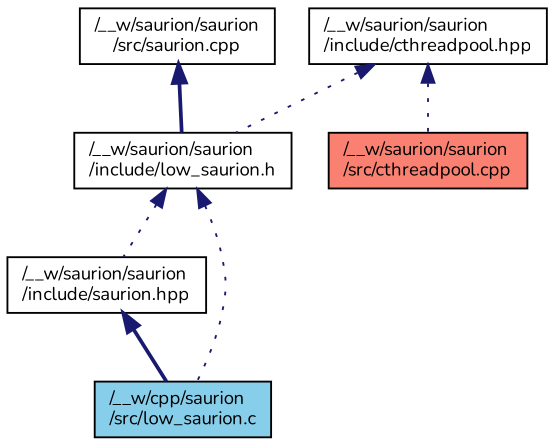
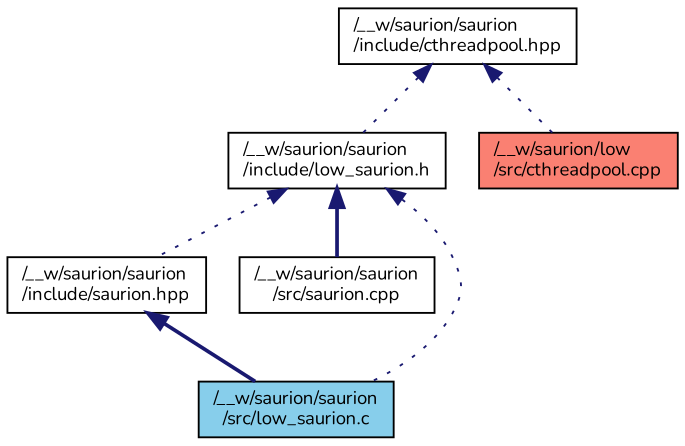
  digraph {
    fontname=Nunito
    node [color=black fillcolor=white fontname=Nunito fontsize=10 shape=record style=filled]
    edge [color=midnightblue dir=back fontname=Nunito fontsize=10 labelfontname=Helvetica labelfontsize=10 style=dotted]
    n1 [fontcolor=black height=0.2 label="/__w/saurion/saurion\l/include/cthreadpool.hpp" width=0.4]
    n2 [height=0.2 label="/__w/saurion/saurion\l/include/low_saurion.h" width=0.4]
-   n3 [fillcolor=salmon height=0.2 label="/__w/saurion/saurion\l/src/cthreadpool.cpp" width=0.4]
+   n3 [fillcolor=salmon height=0.2 label="/__w/saurion/low\l/src/cthreadpool.cpp" width=0.4]
    n4 [height=0.2 label="/__w/saurion/saurion\l/include/saurion.hpp" width=0.4]
    n5 [height=0.2 label="/__w/saurion/saurion\l/src/saurion.cpp" width=0.4]
-   n6 [fillcolor=skyblue height=0.2 label="/__w/cpp/saurion\l/src/low_saurion.c" width=0.4]
+   n6 [fillcolor=skyblue height=0.2 label="/__w/saurion/saurion\l/src/low_saurion.c" width=0.4]
    n1 -> n2
    n1 -> n3
    n2 -> n4
-   n5 -> n2 [style=bold]
+   n2 -> n5 [style=bold]
    n2 -> n6
    n4 -> n6 [style=bold]
  }
